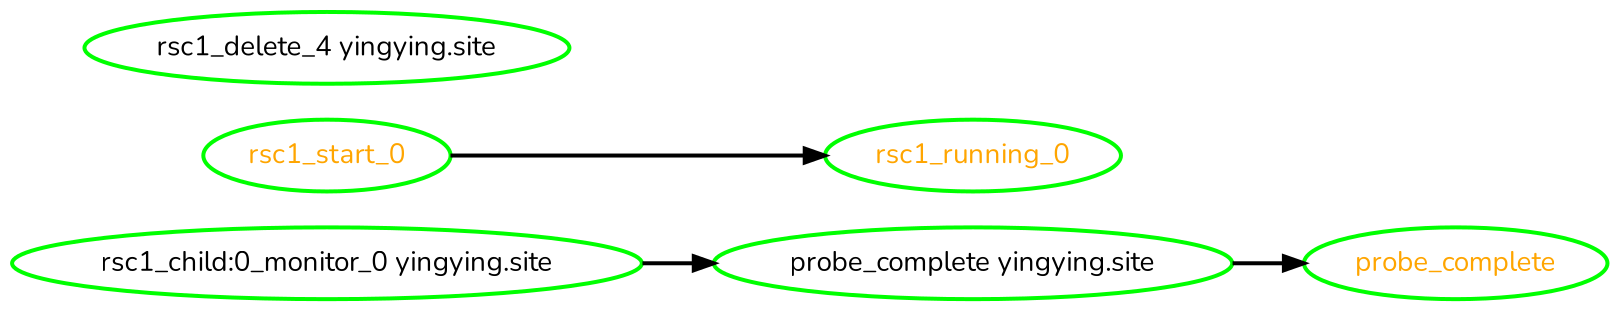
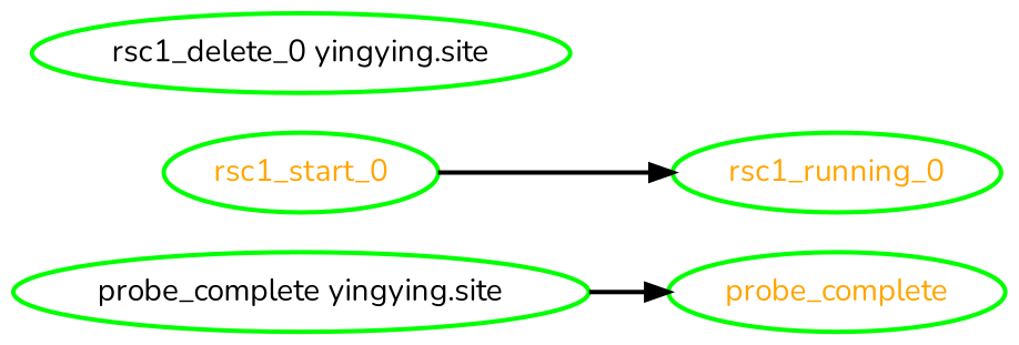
  digraph {
    fontname=Nunito
    rankdir=LR
    node [color=green fontcolor=orange fontname=Nunito style=bold]
    edge [fontname=Nunito style=bold]
    probe_complete
    "probe_complete yingying.site" [fontcolor=black]
    rsc1_running_0
-   "rsc1_child:0_monitor_0 yingying.site" [fontcolor=black]
-   "rsc1_delete_0 yingying.site" [fontcolor=black label="rsc1_delete_4 yingying.site"]
+   "rsc1_delete_0 yingying.site" [fontcolor=black]
    rsc1_start_0
    "probe_complete yingying.site" -> probe_complete
-   "rsc1_child:0_monitor_0 yingying.site" -> "probe_complete yingying.site"
    rsc1_start_0 -> rsc1_running_0
  }
